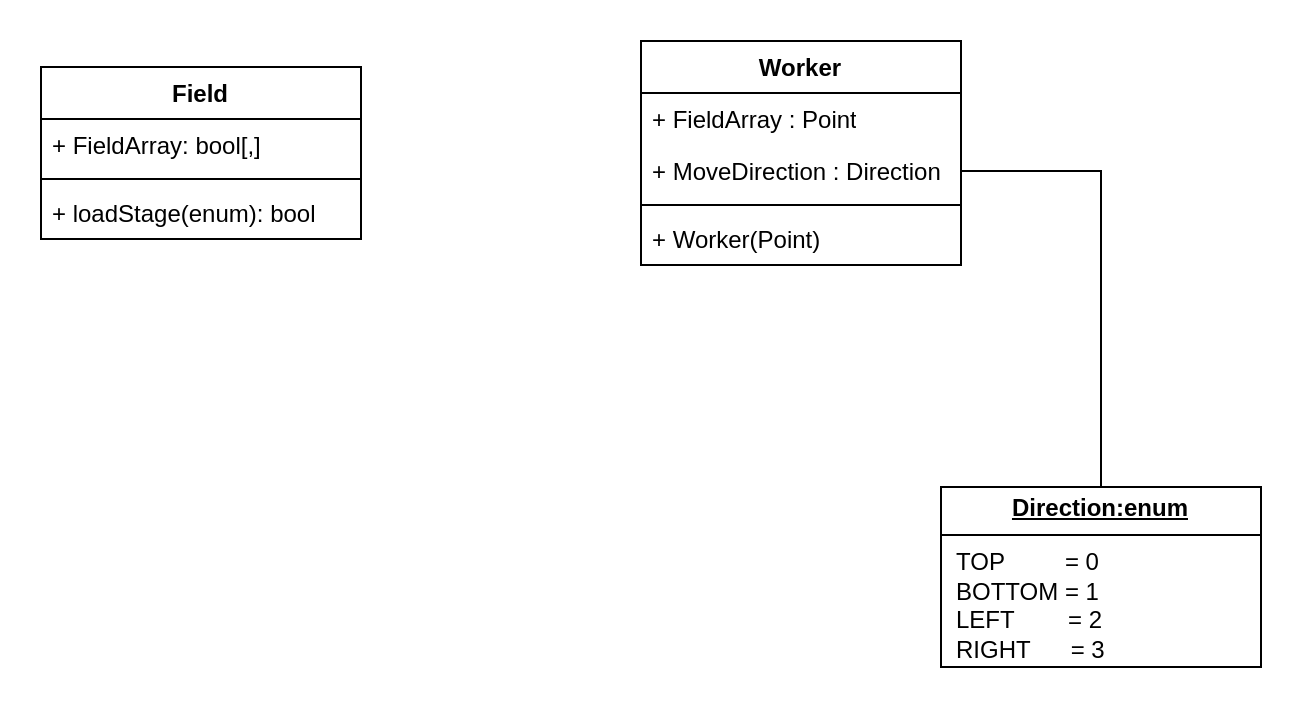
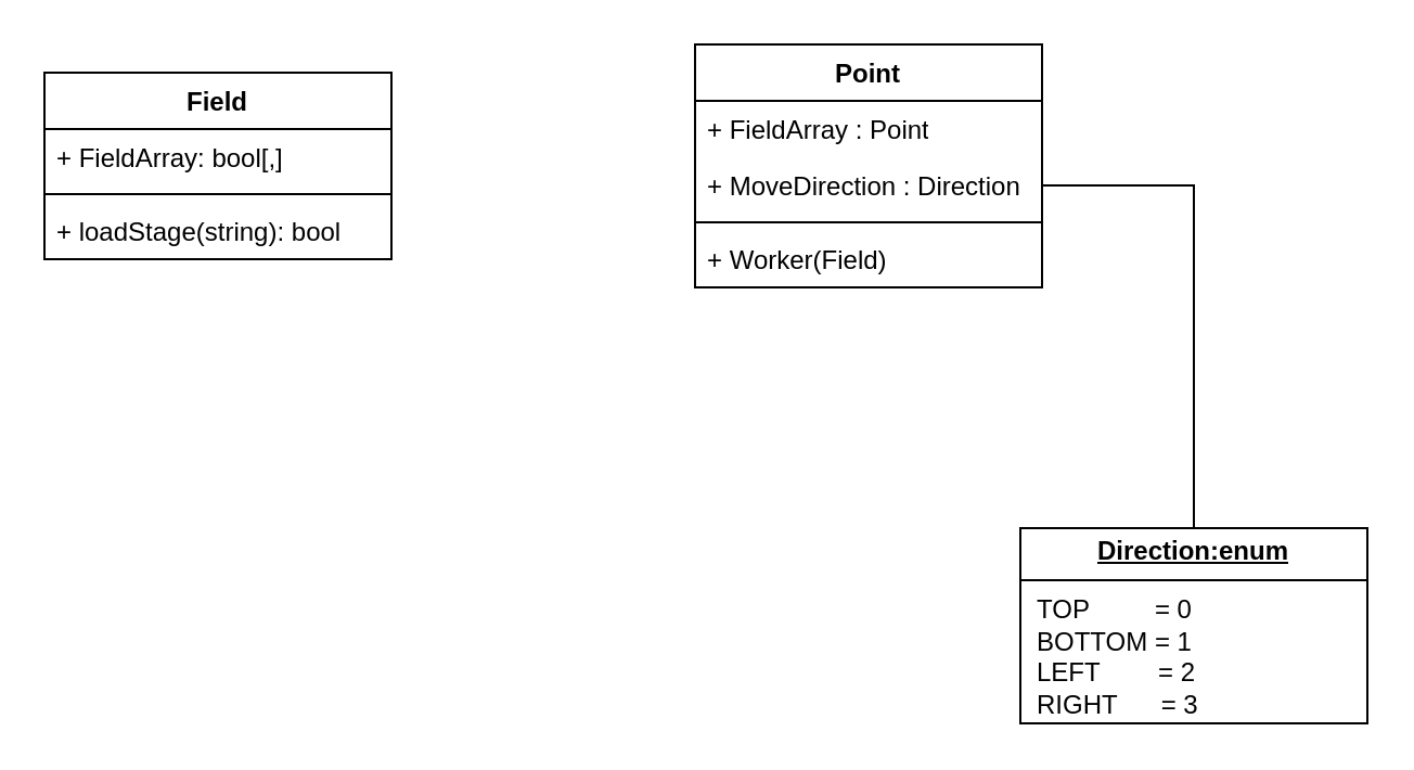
  <mxCell id="0" />
  <mxCell id="1" parent="0" />
  <mxCell id="2" value="Field" style="swimlane;fontStyle=1;align=center;verticalAlign=top;childLayout=stackLayout;horizontal=1;startSize=26;horizontalStack=0;resizeParent=1;resizeParentMax=0;resizeLast=0;collapsible=1;marginBottom=0;whiteSpace=wrap;html=1;" vertex="1" parent="1"><mxGeometry x="20" y="33" width="160" height="86" as="geometry" /></mxCell>
  <mxCell id="3" value="+ FieldArray: bool[,]" style="text;strokeColor=none;fillColor=none;align=left;verticalAlign=top;spacingLeft=4;spacingRight=4;overflow=hidden;rotatable=0;points=[[0,0.5],[1,0.5]];portConstraint=eastwest;whiteSpace=wrap;html=1;" vertex="1" parent="2"><mxGeometry y="26" width="160" height="26" as="geometry" /></mxCell>
  <mxCell id="4" value="" style="line;strokeWidth=1;fillColor=none;align=left;verticalAlign=middle;spacingTop=-1;spacingLeft=3;spacingRight=3;rotatable=0;labelPosition=right;points=[];portConstraint=eastwest;strokeColor=inherit;" vertex="1" parent="2"><mxGeometry y="52" width="160" height="8" as="geometry" /></mxCell>
- <mxCell id="5" value="+ loadStage(enum): bool" style="text;strokeColor=none;fillColor=none;align=left;verticalAlign=top;spacingLeft=4;spacingRight=4;overflow=hidden;rotatable=0;points=[[0,0.5],[1,0.5]];portConstraint=eastwest;whiteSpace=wrap;html=1;" vertex="1" parent="2"><mxGeometry y="60" width="160" height="26" as="geometry" /></mxCell>
- <mxCell id="6" value="Worker" style="swimlane;fontStyle=1;align=center;verticalAlign=top;childLayout=stackLayout;horizontal=1;startSize=26;horizontalStack=0;resizeParent=1;resizeParentMax=0;resizeLast=0;collapsible=1;marginBottom=0;whiteSpace=wrap;html=1;" vertex="1" parent="1"><mxGeometry x="320" y="20" width="160" height="112" as="geometry" /></mxCell>
+ <mxCell id="5" value="+ loadStage(string): bool" style="text;strokeColor=none;fillColor=none;align=left;verticalAlign=top;spacingLeft=4;spacingRight=4;overflow=hidden;rotatable=0;points=[[0,0.5],[1,0.5]];portConstraint=eastwest;whiteSpace=wrap;html=1;" vertex="1" parent="2"><mxGeometry y="60" width="160" height="26" as="geometry" /></mxCell>
+ <mxCell id="6" value="Point" style="swimlane;fontStyle=1;align=center;verticalAlign=top;childLayout=stackLayout;horizontal=1;startSize=26;horizontalStack=0;resizeParent=1;resizeParentMax=0;resizeLast=0;collapsible=1;marginBottom=0;whiteSpace=wrap;html=1;" vertex="1" parent="1"><mxGeometry x="320" y="20" width="160" height="112" as="geometry" /></mxCell>
  <mxCell id="7" value="+ FieldArray : Point" style="text;strokeColor=none;fillColor=none;align=left;verticalAlign=top;spacingLeft=4;spacingRight=4;overflow=hidden;rotatable=0;points=[[0,0.5],[1,0.5]];portConstraint=eastwest;whiteSpace=wrap;html=1;" vertex="1" parent="6"><mxGeometry y="26" width="160" height="26" as="geometry" /></mxCell>
  <mxCell id="8" value="+ MoveDirection : Direction" style="text;strokeColor=none;fillColor=none;align=left;verticalAlign=top;spacingLeft=4;spacingRight=4;overflow=hidden;rotatable=0;points=[[0,0.5],[1,0.5]];portConstraint=eastwest;whiteSpace=wrap;html=1;" vertex="1" parent="6"><mxGeometry y="52" width="160" height="26" as="geometry" /></mxCell>
  <mxCell id="9" value="" style="line;strokeWidth=1;fillColor=none;align=left;verticalAlign=middle;spacingTop=-1;spacingLeft=3;spacingRight=3;rotatable=0;labelPosition=right;points=[];portConstraint=eastwest;strokeColor=inherit;" vertex="1" parent="6"><mxGeometry y="78" width="160" height="8" as="geometry" /></mxCell>
- <mxCell id="10" value="+ Worker(Point)" style="text;strokeColor=none;fillColor=none;align=left;verticalAlign=top;spacingLeft=4;spacingRight=4;overflow=hidden;rotatable=0;points=[[0,0.5],[1,0.5]];portConstraint=eastwest;whiteSpace=wrap;html=1;" vertex="1" parent="6"><mxGeometry y="86" width="160" height="26" as="geometry" /></mxCell>
+ <mxCell id="10" value="+ Worker(Field)" style="text;strokeColor=none;fillColor=none;align=left;verticalAlign=top;spacingLeft=4;spacingRight=4;overflow=hidden;rotatable=0;points=[[0,0.5],[1,0.5]];portConstraint=eastwest;whiteSpace=wrap;html=1;" vertex="1" parent="6"><mxGeometry y="86" width="160" height="26" as="geometry" /></mxCell>
  <mxCell id="11" value="&lt;p style=&quot;margin:0px;margin-top:4px;text-align:center;text-decoration:underline;&quot;&gt;&lt;b&gt;Direction:enum&lt;/b&gt;&lt;/p&gt;&lt;hr size=&quot;1&quot; style=&quot;border-style:solid;&quot;&gt;&lt;p style=&quot;margin:0px;margin-left:8px;&quot;&gt;TOP&amp;nbsp; &amp;nbsp; &amp;nbsp; &amp;nbsp; &amp;nbsp;= 0&lt;br&gt;BOTTOM = 1&lt;/p&gt;&lt;p style=&quot;margin:0px;margin-left:8px;&quot;&gt;LEFT&amp;nbsp; &amp;nbsp; &amp;nbsp; &amp;nbsp; = 2&lt;/p&gt;&lt;p style=&quot;margin:0px;margin-left:8px;&quot;&gt;RIGHT&amp;nbsp; &amp;nbsp; &amp;nbsp; = 3&lt;/p&gt;" style="verticalAlign=top;align=left;overflow=fill;html=1;whiteSpace=wrap;" vertex="1" parent="1"><mxGeometry x="470" y="243" width="160" height="90" as="geometry" /></mxCell>
  <mxCell id="12" style="edgeStyle=orthogonalEdgeStyle;rounded=0;orthogonalLoop=1;jettySize=auto;html=1;exitX=1;exitY=0.5;exitDx=0;exitDy=0;entryX=0.5;entryY=0;entryDx=0;entryDy=0;endArrow=none;endFill=0;" edge="1" parent="1" source="8" target="11"><mxGeometry relative="1" as="geometry" /></mxCell>
